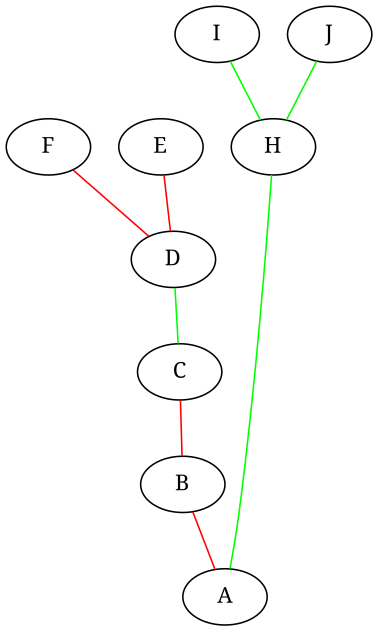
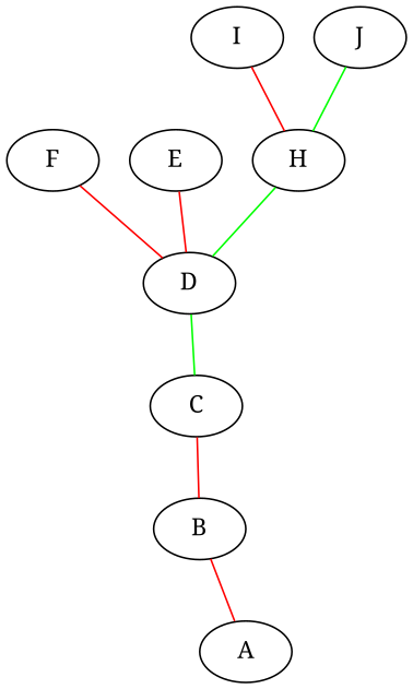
  digraph {
    fontname="Noto Serif"
    node [fontname="Noto Serif"]
    edge [color=red dir=none fontname="Noto Serif"]
    B
    A
    C
    H
    I
    J
    D
    F
    E
    B -> A
    C -> B
-   H -> A [color=green]
-   I -> H [color=green]
+   H -> D [color=green]
+   I -> H
    J -> H [color=green]
    D -> C [color=green]
    F -> D
    E -> D
  }
